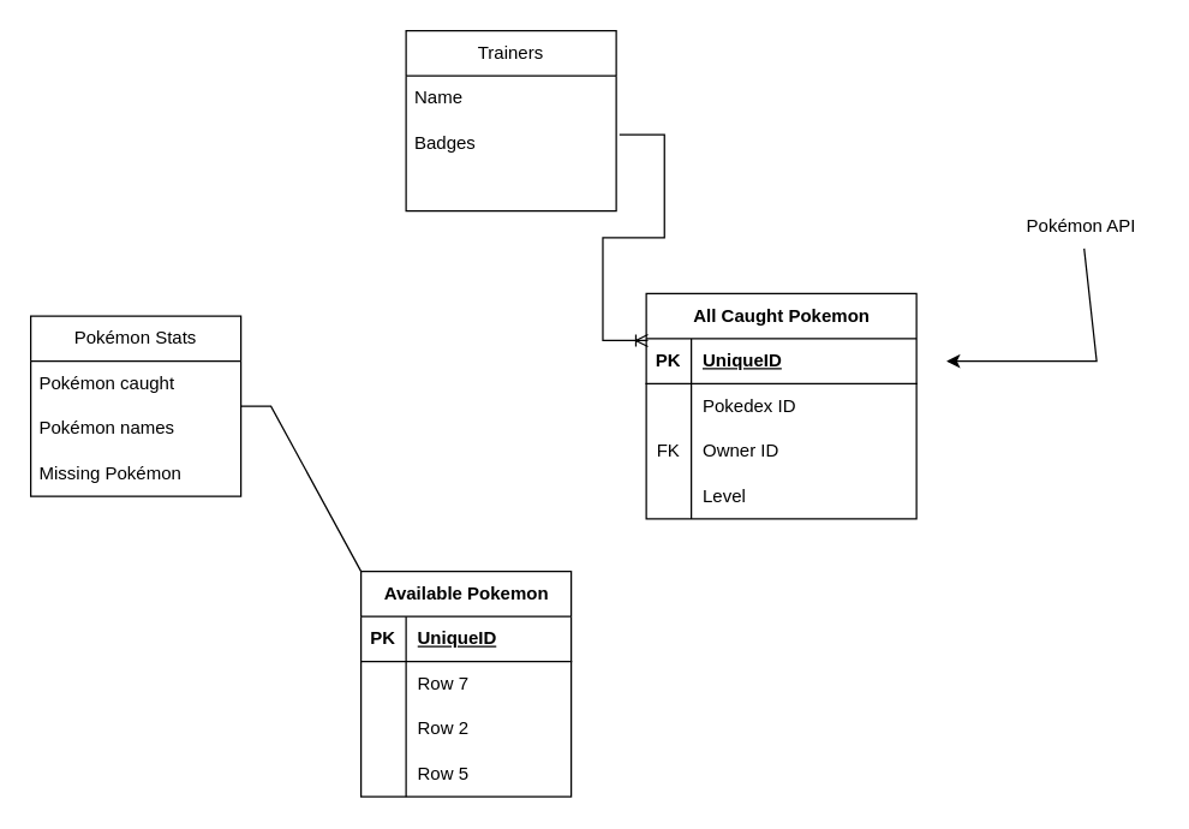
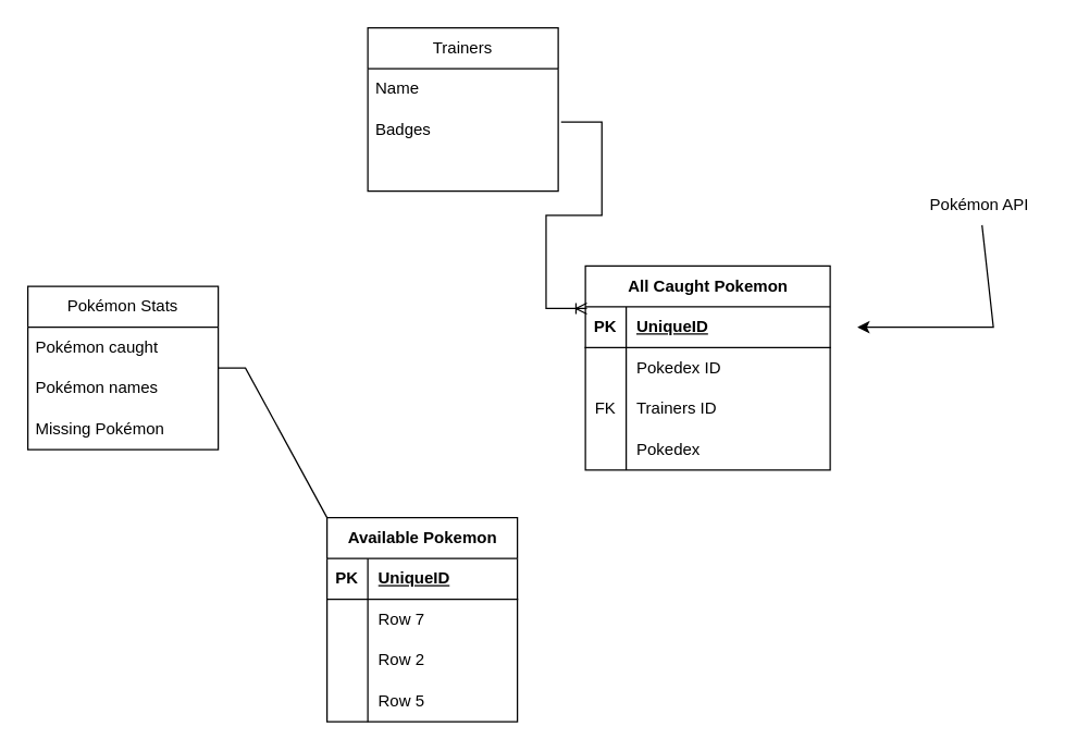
  <mxCell id="0" />
  <mxCell id="1" parent="0" />
  <mxCell id="2" value="Trainers" style="swimlane;fontStyle=0;childLayout=stackLayout;horizontal=1;startSize=30;horizontalStack=0;resizeParent=1;resizeParentMax=0;resizeLast=0;collapsible=1;marginBottom=0;whiteSpace=wrap;html=1;" vertex="1" parent="1"><mxGeometry x="270" y="20" width="140" height="120" as="geometry" /></mxCell>
  <mxCell id="3" value="Name" style="text;strokeColor=none;fillColor=none;align=left;verticalAlign=middle;spacingLeft=4;spacingRight=4;overflow=hidden;points=[[0,0.5],[1,0.5]];portConstraint=eastwest;rotatable=0;whiteSpace=wrap;html=1;" vertex="1" parent="2"><mxGeometry y="30" width="140" height="30" as="geometry" /></mxCell>
  <mxCell id="4" value="Badges" style="text;strokeColor=none;fillColor=none;align=left;verticalAlign=middle;spacingLeft=4;spacingRight=4;overflow=hidden;points=[[0,0.5],[1,0.5]];portConstraint=eastwest;rotatable=0;whiteSpace=wrap;html=1;" vertex="1" parent="2"><mxGeometry y="60" width="140" height="30" as="geometry" /></mxCell>
  <mxCell id="5" value="&amp;nbsp;" style="text;strokeColor=none;fillColor=none;align=left;verticalAlign=middle;spacingLeft=4;spacingRight=4;overflow=hidden;points=[[0,0.5],[1,0.5]];portConstraint=eastwest;rotatable=0;whiteSpace=wrap;html=1;" vertex="1" parent="2"><mxGeometry y="90" width="140" height="30" as="geometry" /></mxCell>
  <mxCell id="6" value="Pokémon API" style="text;html=1;align=center;verticalAlign=middle;whiteSpace=wrap;rounded=0;" vertex="1" parent="1"><mxGeometry x="670" y="135" width="100" height="30" as="geometry" /></mxCell>
  <mxCell id="7" value="" style="endArrow=classic;html=1;rounded=0;" edge="1" parent="1" source="6"><mxGeometry width="50" height="50" relative="1" as="geometry"><mxPoint x="705" y="220" as="sourcePoint" /><mxPoint x="630" y="240" as="targetPoint" /><Array as="points"><mxPoint x="730" y="240" /><mxPoint x="650" y="240" /></Array></mxGeometry></mxCell>
  <mxCell id="8" value="" style="endArrow=none;html=1;rounded=0;exitX=0;exitY=0;exitDx=0;exitDy=0;" edge="1" parent="1" source="13" target="9"><mxGeometry width="50" height="50" relative="1" as="geometry"><mxPoint x="510" y="270" as="sourcePoint" /><mxPoint x="370" y="270" as="targetPoint" /><Array as="points"><mxPoint x="180" y="270" /></Array></mxGeometry></mxCell>
  <mxCell id="9" value="Pokémon Stats" style="swimlane;fontStyle=0;childLayout=stackLayout;horizontal=1;startSize=30;horizontalStack=0;resizeParent=1;resizeParentMax=0;resizeLast=0;collapsible=1;marginBottom=0;whiteSpace=wrap;html=1;" vertex="1" parent="1"><mxGeometry x="20" y="210" width="140" height="120" as="geometry" /></mxCell>
  <mxCell id="10" value="Pokémon caught" style="text;strokeColor=none;fillColor=none;align=left;verticalAlign=middle;spacingLeft=4;spacingRight=4;overflow=hidden;points=[[0,0.5],[1,0.5]];portConstraint=eastwest;rotatable=0;whiteSpace=wrap;html=1;" vertex="1" parent="9"><mxGeometry y="30" width="140" height="30" as="geometry" /></mxCell>
  <mxCell id="11" value="Pokémon names" style="text;strokeColor=none;fillColor=none;align=left;verticalAlign=middle;spacingLeft=4;spacingRight=4;overflow=hidden;points=[[0,0.5],[1,0.5]];portConstraint=eastwest;rotatable=0;whiteSpace=wrap;html=1;" vertex="1" parent="9"><mxGeometry y="60" width="140" height="30" as="geometry" /></mxCell>
  <mxCell id="12" value="Missing Pokémon" style="text;strokeColor=none;fillColor=none;align=left;verticalAlign=middle;spacingLeft=4;spacingRight=4;overflow=hidden;points=[[0,0.5],[1,0.5]];portConstraint=eastwest;rotatable=0;whiteSpace=wrap;html=1;" vertex="1" parent="9"><mxGeometry y="90" width="140" height="30" as="geometry" /></mxCell>
  <mxCell id="13" value="Available Pokemon" style="shape=table;startSize=30;container=1;collapsible=1;childLayout=tableLayout;fixedRows=1;rowLines=0;fontStyle=1;align=center;resizeLast=1;html=1;" vertex="1" parent="1"><mxGeometry x="240" y="380" width="140" height="150" as="geometry" /></mxCell>
  <mxCell id="14" value="" style="shape=tableRow;horizontal=0;startSize=0;swimlaneHead=0;swimlaneBody=0;fillColor=none;collapsible=0;dropTarget=0;points=[[0,0.5],[1,0.5]];portConstraint=eastwest;top=0;left=0;right=0;bottom=1;" vertex="1" parent="13"><mxGeometry y="30" width="140" height="30" as="geometry" /></mxCell>
  <mxCell id="15" value="PK" style="shape=partialRectangle;connectable=0;fillColor=none;top=0;left=0;bottom=0;right=0;fontStyle=1;overflow=hidden;whiteSpace=wrap;html=1;" vertex="1" parent="14"><mxGeometry width="30" height="30" as="geometry"><mxRectangle width="30" height="30" as="alternateBounds" /></mxGeometry></mxCell>
  <mxCell id="16" value="UniqueID" style="shape=partialRectangle;connectable=0;fillColor=none;top=0;left=0;bottom=0;right=0;align=left;spacingLeft=6;fontStyle=5;overflow=hidden;whiteSpace=wrap;html=1;" vertex="1" parent="14"><mxGeometry x="30" width="110" height="30" as="geometry"><mxRectangle width="110" height="30" as="alternateBounds" /></mxGeometry></mxCell>
  <mxCell id="17" value="" style="shape=tableRow;horizontal=0;startSize=0;swimlaneHead=0;swimlaneBody=0;fillColor=none;collapsible=0;dropTarget=0;points=[[0,0.5],[1,0.5]];portConstraint=eastwest;top=0;left=0;right=0;bottom=0;" vertex="1" parent="13"><mxGeometry y="60" width="140" height="30" as="geometry" /></mxCell>
  <mxCell id="18" value="" style="shape=partialRectangle;connectable=0;fillColor=none;top=0;left=0;bottom=0;right=0;editable=1;overflow=hidden;whiteSpace=wrap;html=1;" vertex="1" parent="17"><mxGeometry width="30" height="30" as="geometry"><mxRectangle width="30" height="30" as="alternateBounds" /></mxGeometry></mxCell>
  <mxCell id="19" value="Row 7" style="shape=partialRectangle;connectable=0;fillColor=none;top=0;left=0;bottom=0;right=0;align=left;spacingLeft=6;overflow=hidden;whiteSpace=wrap;html=1;" vertex="1" parent="17"><mxGeometry x="30" width="110" height="30" as="geometry"><mxRectangle width="110" height="30" as="alternateBounds" /></mxGeometry></mxCell>
  <mxCell id="20" value="" style="shape=tableRow;horizontal=0;startSize=0;swimlaneHead=0;swimlaneBody=0;fillColor=none;collapsible=0;dropTarget=0;points=[[0,0.5],[1,0.5]];portConstraint=eastwest;top=0;left=0;right=0;bottom=0;" vertex="1" parent="13"><mxGeometry y="90" width="140" height="30" as="geometry" /></mxCell>
  <mxCell id="21" value="" style="shape=partialRectangle;connectable=0;fillColor=none;top=0;left=0;bottom=0;right=0;editable=1;overflow=hidden;whiteSpace=wrap;html=1;" vertex="1" parent="20"><mxGeometry width="30" height="30" as="geometry"><mxRectangle width="30" height="30" as="alternateBounds" /></mxGeometry></mxCell>
  <mxCell id="22" value="Row 2" style="shape=partialRectangle;connectable=0;fillColor=none;top=0;left=0;bottom=0;right=0;align=left;spacingLeft=6;overflow=hidden;whiteSpace=wrap;html=1;" vertex="1" parent="20"><mxGeometry x="30" width="110" height="30" as="geometry"><mxRectangle width="110" height="30" as="alternateBounds" /></mxGeometry></mxCell>
  <mxCell id="23" value="" style="shape=tableRow;horizontal=0;startSize=0;swimlaneHead=0;swimlaneBody=0;fillColor=none;collapsible=0;dropTarget=0;points=[[0,0.5],[1,0.5]];portConstraint=eastwest;top=0;left=0;right=0;bottom=0;" vertex="1" parent="13"><mxGeometry y="120" width="140" height="30" as="geometry" /></mxCell>
  <mxCell id="24" value="" style="shape=partialRectangle;connectable=0;fillColor=none;top=0;left=0;bottom=0;right=0;editable=1;overflow=hidden;whiteSpace=wrap;html=1;" vertex="1" parent="23"><mxGeometry width="30" height="30" as="geometry"><mxRectangle width="30" height="30" as="alternateBounds" /></mxGeometry></mxCell>
  <mxCell id="25" value="Row 5" style="shape=partialRectangle;connectable=0;fillColor=none;top=0;left=0;bottom=0;right=0;align=left;spacingLeft=6;overflow=hidden;whiteSpace=wrap;html=1;" vertex="1" parent="23"><mxGeometry x="30" width="110" height="30" as="geometry"><mxRectangle width="110" height="30" as="alternateBounds" /></mxGeometry></mxCell>
  <mxCell id="26" value="All Caught Pokemon" style="shape=table;startSize=30;container=1;collapsible=1;childLayout=tableLayout;fixedRows=1;rowLines=0;fontStyle=1;align=center;resizeLast=1;html=1;" vertex="1" parent="1"><mxGeometry x="430" y="195" width="180" height="150" as="geometry" /></mxCell>
  <mxCell id="27" value="" style="shape=tableRow;horizontal=0;startSize=0;swimlaneHead=0;swimlaneBody=0;fillColor=none;collapsible=0;dropTarget=0;points=[[0,0.5],[1,0.5]];portConstraint=eastwest;top=0;left=0;right=0;bottom=1;" vertex="1" parent="26"><mxGeometry y="30" width="180" height="30" as="geometry" /></mxCell>
  <mxCell id="28" value="PK" style="shape=partialRectangle;connectable=0;fillColor=none;top=0;left=0;bottom=0;right=0;fontStyle=1;overflow=hidden;whiteSpace=wrap;html=1;" vertex="1" parent="27"><mxGeometry width="30" height="30" as="geometry"><mxRectangle width="30" height="30" as="alternateBounds" /></mxGeometry></mxCell>
  <mxCell id="29" value="UniqueID" style="shape=partialRectangle;connectable=0;fillColor=none;top=0;left=0;bottom=0;right=0;align=left;spacingLeft=6;fontStyle=5;overflow=hidden;whiteSpace=wrap;html=1;" vertex="1" parent="27"><mxGeometry x="30" width="150" height="30" as="geometry"><mxRectangle width="150" height="30" as="alternateBounds" /></mxGeometry></mxCell>
  <mxCell id="30" value="" style="shape=tableRow;horizontal=0;startSize=0;swimlaneHead=0;swimlaneBody=0;fillColor=none;collapsible=0;dropTarget=0;points=[[0,0.5],[1,0.5]];portConstraint=eastwest;top=0;left=0;right=0;bottom=0;" vertex="1" parent="26"><mxGeometry y="60" width="180" height="30" as="geometry" /></mxCell>
  <mxCell id="31" value="" style="shape=partialRectangle;connectable=0;fillColor=none;top=0;left=0;bottom=0;right=0;editable=1;overflow=hidden;whiteSpace=wrap;html=1;" vertex="1" parent="30"><mxGeometry width="30" height="30" as="geometry"><mxRectangle width="30" height="30" as="alternateBounds" /></mxGeometry></mxCell>
  <mxCell id="32" value="Pokedex ID" style="shape=partialRectangle;connectable=0;fillColor=none;top=0;left=0;bottom=0;right=0;align=left;spacingLeft=6;overflow=hidden;whiteSpace=wrap;html=1;" vertex="1" parent="30"><mxGeometry x="30" width="150" height="30" as="geometry"><mxRectangle width="150" height="30" as="alternateBounds" /></mxGeometry></mxCell>
  <mxCell id="33" value="" style="shape=tableRow;horizontal=0;startSize=0;swimlaneHead=0;swimlaneBody=0;fillColor=none;collapsible=0;dropTarget=0;points=[[0,0.5],[1,0.5]];portConstraint=eastwest;top=0;left=0;right=0;bottom=0;" vertex="1" parent="26"><mxGeometry y="90" width="180" height="30" as="geometry" /></mxCell>
  <mxCell id="34" value="FK" style="shape=partialRectangle;connectable=0;fillColor=none;top=0;left=0;bottom=0;right=0;editable=1;overflow=hidden;whiteSpace=wrap;html=1;" vertex="1" parent="33"><mxGeometry width="30" height="30" as="geometry"><mxRectangle width="30" height="30" as="alternateBounds" /></mxGeometry></mxCell>
- <mxCell id="35" value="Owner ID" style="shape=partialRectangle;connectable=0;fillColor=none;top=0;left=0;bottom=0;right=0;align=left;spacingLeft=6;overflow=hidden;whiteSpace=wrap;html=1;" vertex="1" parent="33"><mxGeometry x="30" width="150" height="30" as="geometry"><mxRectangle width="150" height="30" as="alternateBounds" /></mxGeometry></mxCell>
+ <mxCell id="35" value="Trainers ID" style="shape=partialRectangle;connectable=0;fillColor=none;top=0;left=0;bottom=0;right=0;align=left;spacingLeft=6;overflow=hidden;whiteSpace=wrap;html=1;" vertex="1" parent="33"><mxGeometry x="30" width="150" height="30" as="geometry"><mxRectangle width="150" height="30" as="alternateBounds" /></mxGeometry></mxCell>
  <mxCell id="36" value="" style="shape=tableRow;horizontal=0;startSize=0;swimlaneHead=0;swimlaneBody=0;fillColor=none;collapsible=0;dropTarget=0;points=[[0,0.5],[1,0.5]];portConstraint=eastwest;top=0;left=0;right=0;bottom=0;" vertex="1" parent="26"><mxGeometry y="120" width="180" height="30" as="geometry" /></mxCell>
  <mxCell id="37" value="" style="shape=partialRectangle;connectable=0;fillColor=none;top=0;left=0;bottom=0;right=0;editable=1;overflow=hidden;whiteSpace=wrap;html=1;" vertex="1" parent="36"><mxGeometry width="30" height="30" as="geometry"><mxRectangle width="30" height="30" as="alternateBounds" /></mxGeometry></mxCell>
- <mxCell id="38" value="Level" style="shape=partialRectangle;connectable=0;fillColor=none;top=0;left=0;bottom=0;right=0;align=left;spacingLeft=6;overflow=hidden;whiteSpace=wrap;html=1;" vertex="1" parent="36"><mxGeometry x="30" width="150" height="30" as="geometry"><mxRectangle width="150" height="30" as="alternateBounds" /></mxGeometry></mxCell>
+ <mxCell id="38" value="Pokedex" style="shape=partialRectangle;connectable=0;fillColor=none;top=0;left=0;bottom=0;right=0;align=left;spacingLeft=6;overflow=hidden;whiteSpace=wrap;html=1;" vertex="1" parent="36"><mxGeometry x="30" width="150" height="30" as="geometry"><mxRectangle width="150" height="30" as="alternateBounds" /></mxGeometry></mxCell>
  <mxCell id="39" value="" style="edgeStyle=entityRelationEdgeStyle;fontSize=12;html=1;endArrow=ERoneToMany;rounded=0;exitX=1.015;exitY=0.305;exitDx=0;exitDy=0;exitPerimeter=0;entryX=0.006;entryY=0.043;entryDx=0;entryDy=0;entryPerimeter=0;" edge="1" parent="1" source="4" target="27"><mxGeometry width="100" height="100" relative="1" as="geometry"><mxPoint x="420" y="180" as="sourcePoint" /><mxPoint x="420" y="230" as="targetPoint" /><Array as="points"><mxPoint x="480" y="150" /><mxPoint x="490" y="130" /></Array></mxGeometry></mxCell>
